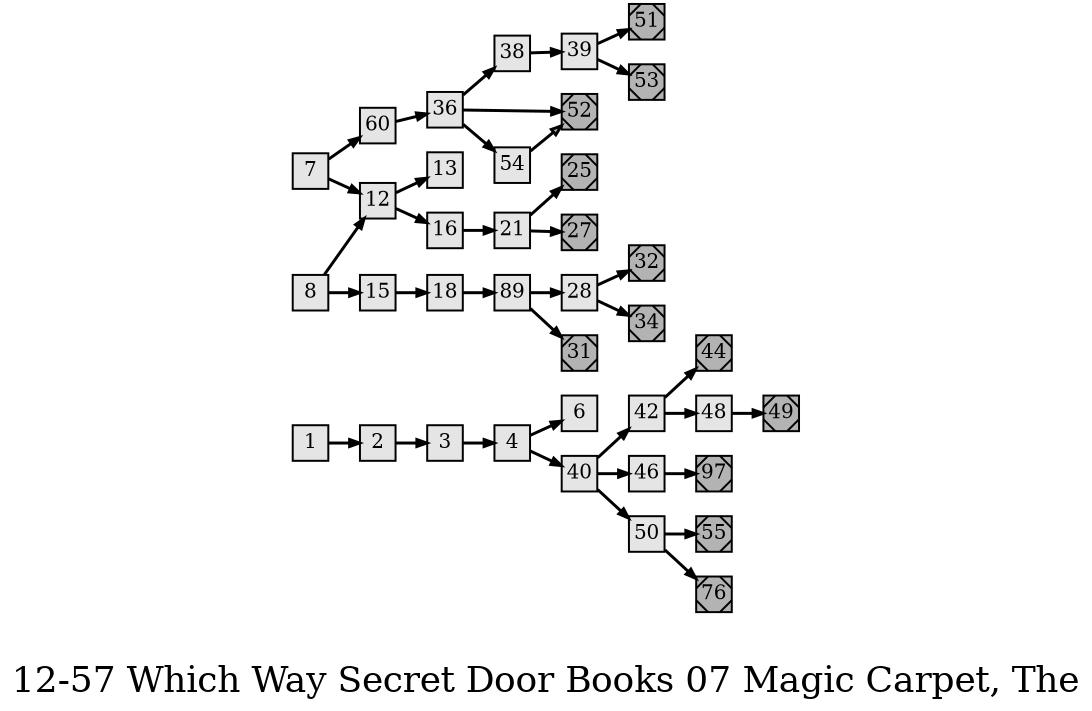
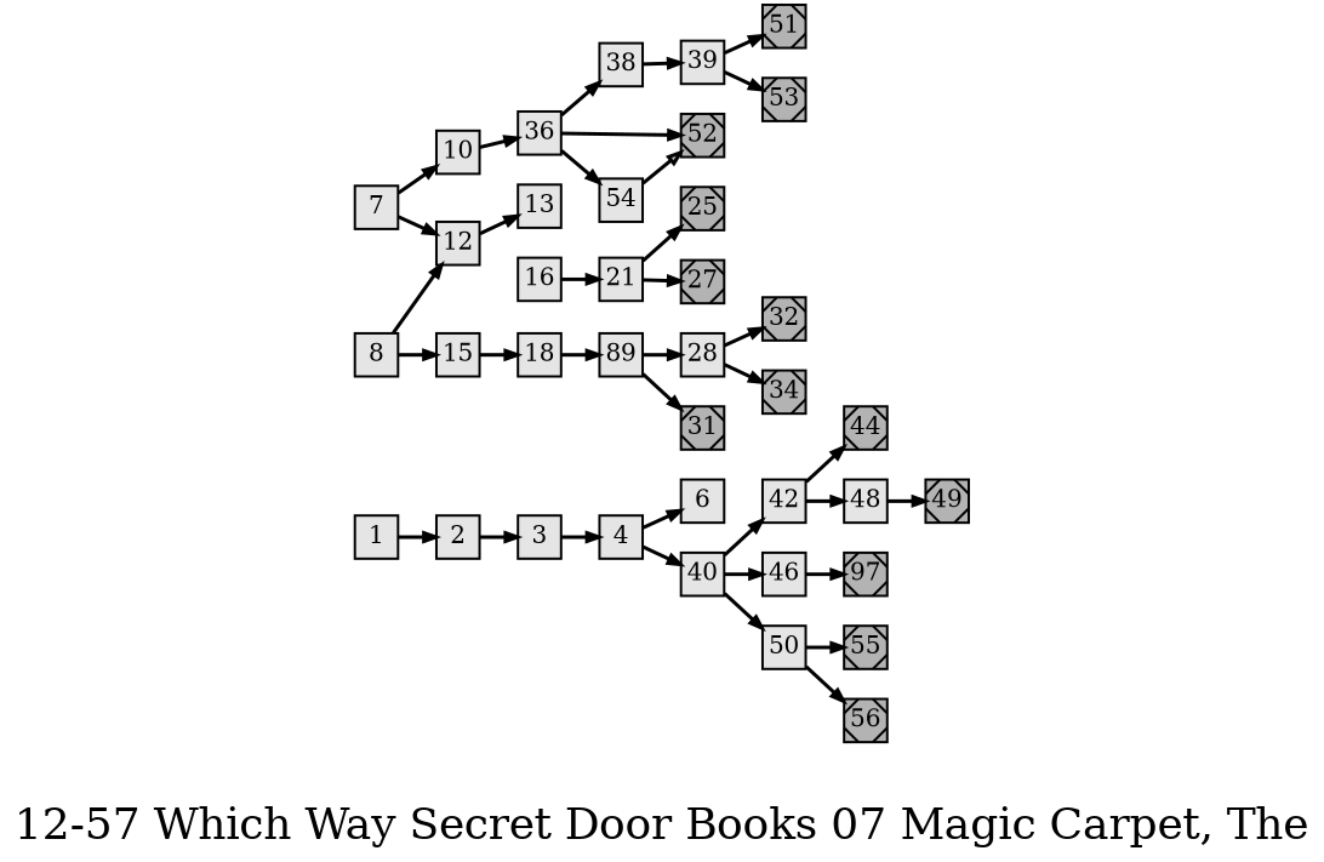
  digraph {
    fontsize=36
    label="12-57 Which Way Secret Door Books 07 Magic Carpet, The"
    nodesep=0.35
    ordering=out
    rankdir=LR
    ranksep=0.45
    node [fillcolor=grey90 fixedsize=true fontsize=20 labelfloat=true margin="0,0" penwidth=2 regular=true shape=rect style=filled]
    edge [fontsize=12 labelfloat=true penwidth=3]
    1
    2
    3
    4
    6
    40
    42
    46
    50
    44 [fillcolor=grey70 shape=Msquare]
    48
    n12 [fillcolor=grey70 label=97 shape=Msquare]
    55 [fillcolor=grey70 shape=Msquare]
-   56 [fillcolor=grey70 shape=Msquare label=76]
+   56 [fillcolor=grey70 shape=Msquare]
    7
-   10 [label=60]
+   10
    12
    8
    15
    36
    13
    16
    18
    38
    52 [fillcolor=grey70 shape=Msquare]
    54
    39
    21
    n29 [label=89]
    51 [fillcolor=grey70 shape=Msquare]
    53 [fillcolor=grey70 shape=Msquare]
    25 [fillcolor=grey70 shape=Msquare]
    27 [fillcolor=grey70 shape=Msquare]
    28
    31 [fillcolor=grey70 shape=Msquare]
    32 [fillcolor=grey70 shape=Msquare]
    34 [fillcolor=grey70 shape=Msquare]
    49 [fillcolor=grey70 shape=Msquare]
    1 -> 2
    2 -> 3
    3 -> 4
    4 -> 6
    4 -> 40
    40 -> 42
    40 -> 46
    40 -> 50
    42 -> 44
    42 -> 48
    46 -> n12
    50 -> 55
    50 -> 56
    48 -> 49
    7 -> 10
    7 -> 12
    10 -> 36
    12 -> 13
-   12 -> 16
    8 -> 12
    8 -> 15
    15 -> 18
    36 -> 38
    36 -> 52
    36 -> 54
    16 -> 21
    18 -> n29
    38 -> 39
    54 -> 52 [fillcolor=grey70 fontsize=20 shape=Msquare]
    39 -> 51
    39 -> 53
    21 -> 25
    21 -> 27
    n29 -> 28
    n29 -> 31
    28 -> 32
    28 -> 34
  }
